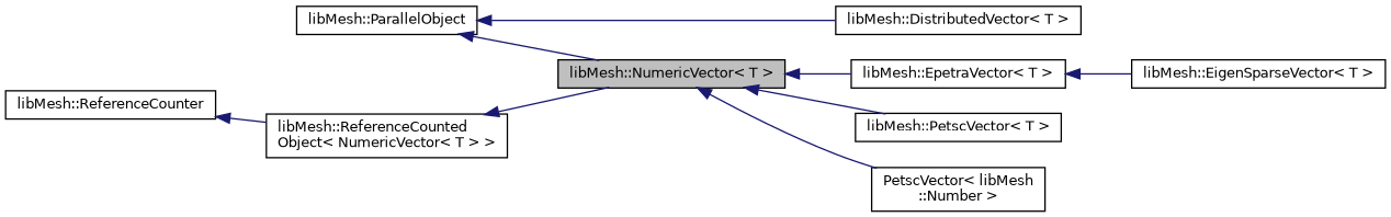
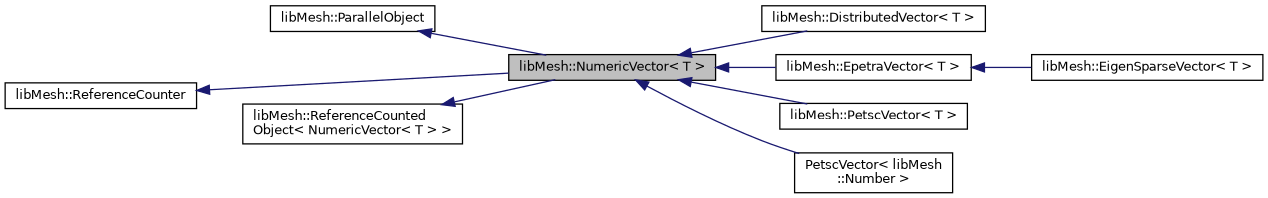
  digraph {
    fontname="DejaVu Sans"
    rankdir=LR
    node [color=black fillcolor=white fontname="DejaVu Sans" fontsize=10 shape=record style=filled]
    edge [color=midnightblue dir=back fontname="DejaVu Sans" fontsize=10 labelfontname=Helvetica labelfontsize=10 style=solid]
    n1 [fillcolor=grey75 fontcolor=black height=0.2 label="libMesh::NumericVector\< T \>" width=0.4]
    n2 [height=0.2 label="libMesh::DistributedVector\< T \>" width=0.4]
    n3 [height=0.2 label="libMesh::EpetraVector\< T \>" width=0.4]
    n4 [height=0.2 label="libMesh::PetscVector\< T \>" width=0.4]
    n5 [height=0.2 label="PetscVector\< libMesh\l::Number \>" width=0.4]
    n6 [height=0.2 label="libMesh::EigenSparseVector\< T \>" width=0.4]
    n7 [height=0.2 label="libMesh::ReferenceCounted\lObject\< NumericVector\< T \> \>" width=0.4]
    n8 [height=0.2 label="libMesh::ReferenceCounter" width=0.4]
    n9 [height=0.2 label="libMesh::ParallelObject" width=0.4]
-   n9 -> n2
+   n1 -> n2
    n1 -> n3
    n1 -> n4
    n1 -> n5
    n3 -> n6
    n7 -> n1
-   n8 -> n7
+   n8 -> n1
    n9 -> n1
  }
